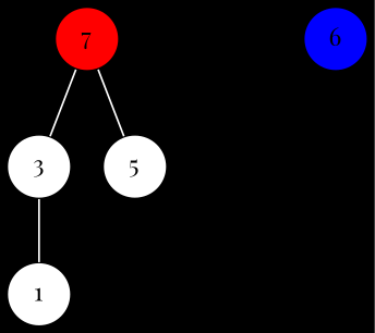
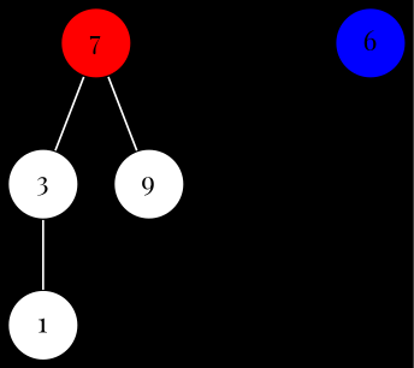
  graph {
    bgcolor=black
    fontname="Playfair Display"
    node [fillcolor=white fontname="Playfair Display" shape=circle style=filled]
    edge [color=white fontname="Playfair Display"]
    7 [fillcolor=red]
    3
-   9 [label=5]
+   9
    1
    NULL [style=invis fillcolor="" shape=""]
    6 [fillcolor=blue]
    7 -- 3
    7 -- 9
    3 -- 1
  }
